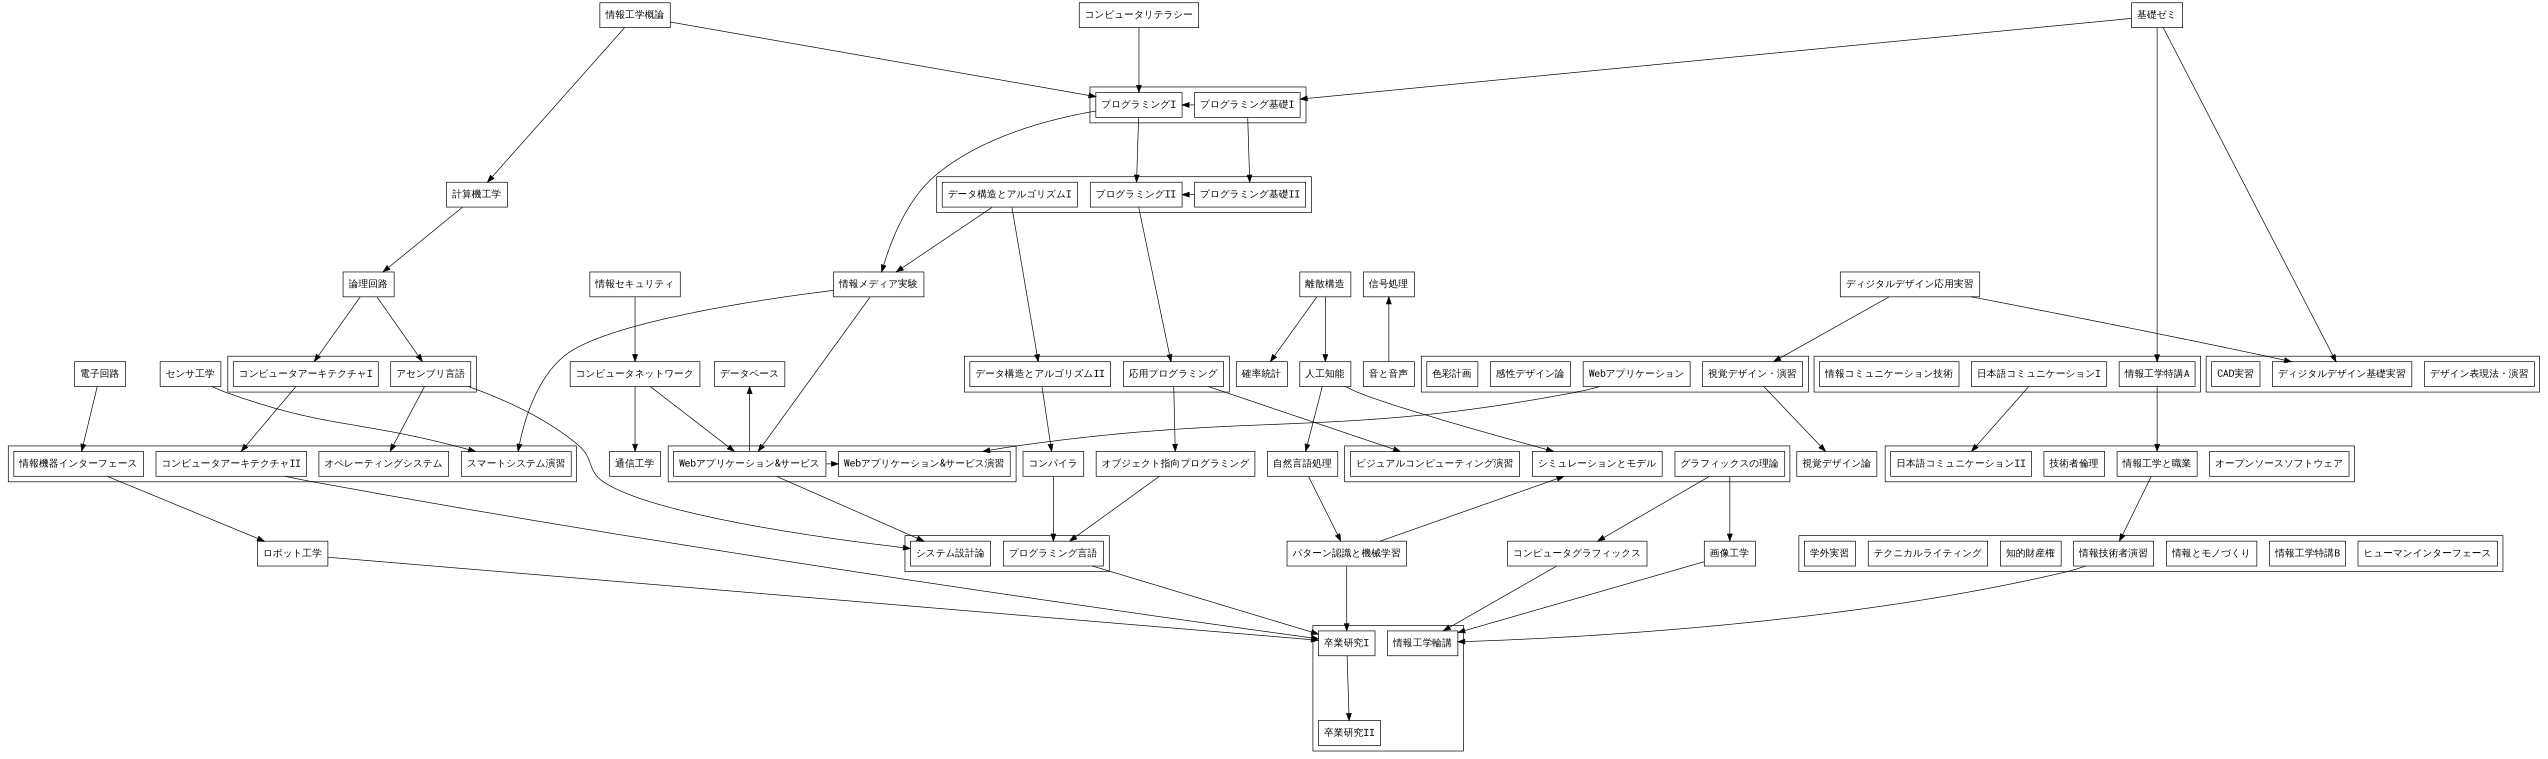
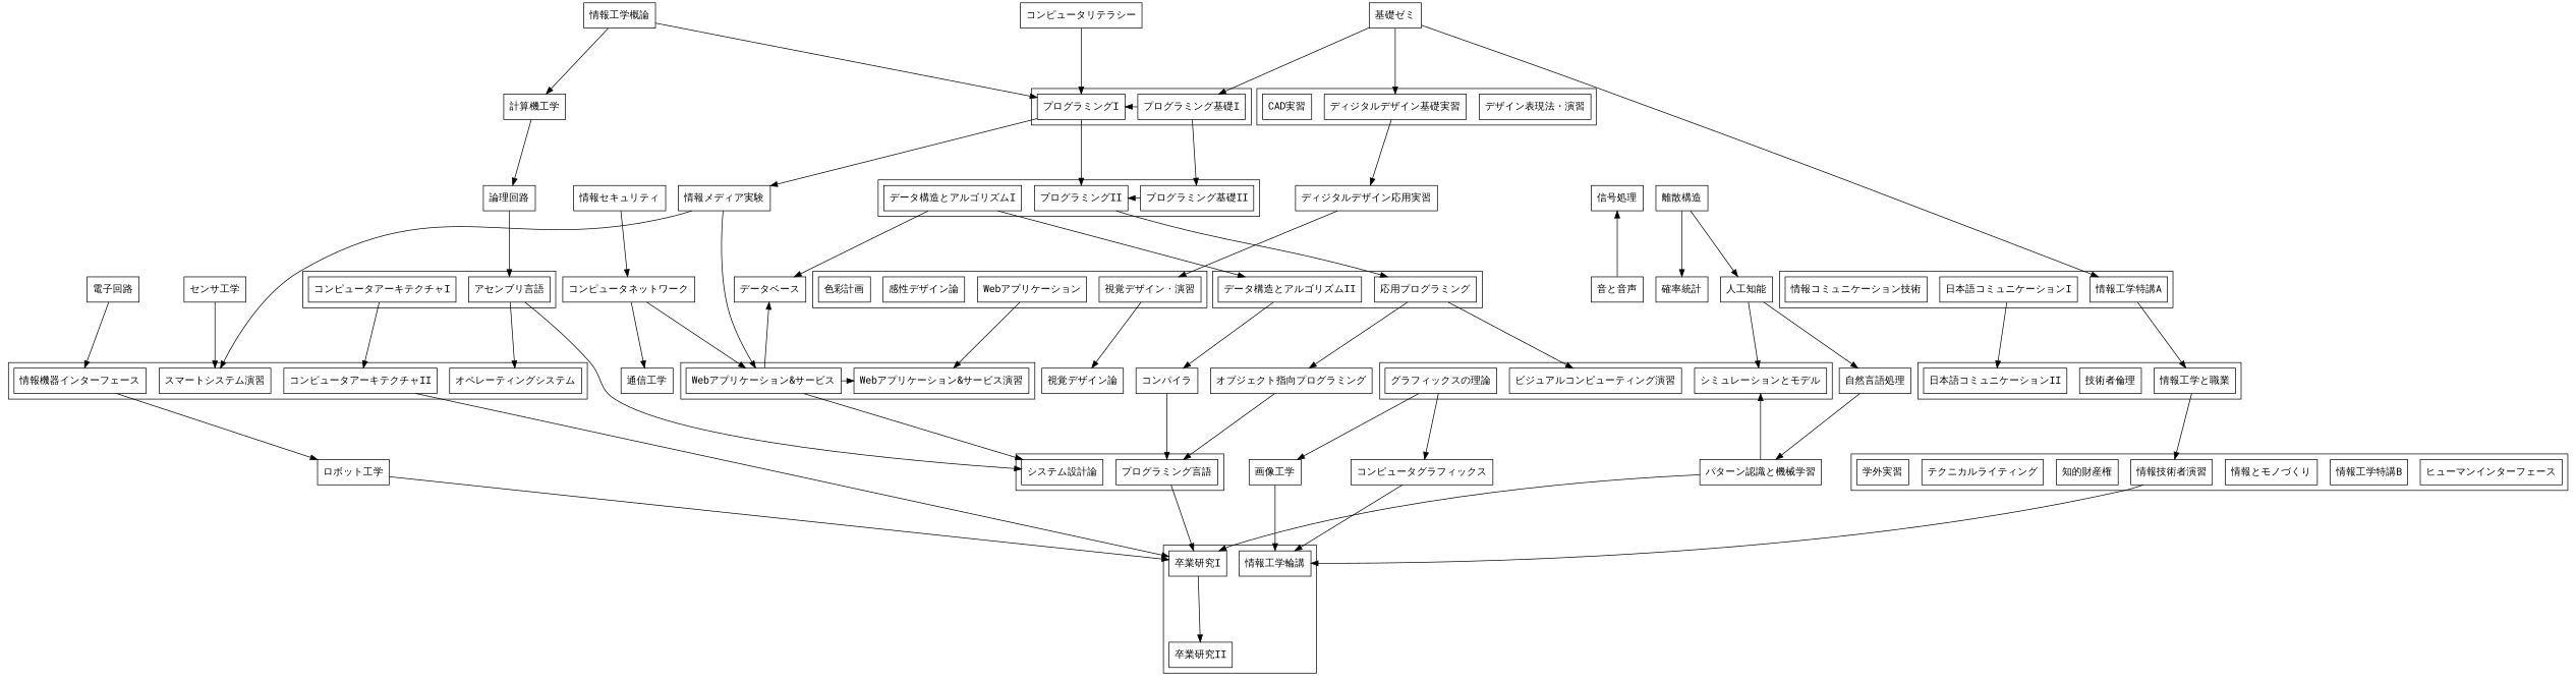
  digraph {
    compound=true
    fontname="Roboto Mono"
    rankdir=TB
    ranksep=1.3
    node [fontname="Roboto Mono" shape=box]
    edge [fontname="Roboto Mono"]
    "情報工学概論"
    "基礎ゼミ"
    "コンピュータリテラシー"
    "論理回路"
    "情報セキュリティ"
    "情報メディア実験"
    "離散構造"
    "信号処理"
    "ディジタルデザイン応用実習"
    "電子回路"
    "センサ工学"
    "コンピュータネットワーク"
    "データベース"
    "確率統計"
    "人工知能"
    "音と音声"
    "通信工学"
    "コンパイラ"
    "オブジェクト指向プログラミング"
    "自然言語処理"
    "視覚デザイン論"
    "ロボット工学"
    "パターン認識と機械学習"
    "画像工学"
    "コンピュータグラフィックス"
    "プログラミング基礎I"
    "プログラミングI"
    "デザイン表現法・演習"
    "ディジタルデザイン基礎実習"
    "CAD実習"
    "情報工学特講A"
    "情報コミュニケーション技術"
    "日本語コミュニケーションI"
    "データ構造とアルゴリズムI"
    "プログラミング基礎II"
    "プログラミングII"
    "アセンブリ言語"
    "コンピュータアーキテクチャI"
    "データ構造とアルゴリズムII"
    "応用プログラミング"
    n41 [label="Webアプリケーション"]
    "視覚デザイン・演習"
    "感性デザイン論"
    "色彩計画"
    "情報機器インターフェース"
    "コンピュータアーキテクチャII"
    "オペレーティングシステム"
    "スマートシステム演習"
    "Webアプリケーション&サービス"
    "Webアプリケーション&サービス演習"
    "ビジュアルコンピューティング演習"
    "シミュレーションとモデル"
    "グラフィックスの理論"
-   "オープンソースソフトウェア"
    "情報工学と職業"
    "技術者倫理"
    "日本語コミュニケーションII"
    "システム設計論"
    "プログラミング言語"
    "ヒューマンインターフェース"
    "情報工学特講B"
    "情報とモノづくり"
    "情報技術者演習"
    "知的財産権"
    "テクニカルライティング"
    "学外実習"
    "卒業研究I"
    "卒業研究II"
    "情報工学輪講"
    "計算機工学"
    subgraph sub_1 {
      rank=same
      "情報工学概論"
      "基礎ゼミ"
      "コンピュータリテラシー"
    }
    subgraph sub_2 {
      rank=same
      "論理回路"
      "情報セキュリティ"
      "情報メディア実験"
      "離散構造"
      "信号処理"
      "ディジタルデザイン応用実習"
    }
    subgraph sub_3 {
      rank=same
      "電子回路"
      "センサ工学"
      "コンピュータネットワーク"
      "データベース"
      "確率統計"
      "人工知能"
      "音と音声"
    }
    subgraph sub_4 {
      rank=same
      "通信工学"
      "コンパイラ"
      "オブジェクト指向プログラミング"
      "自然言語処理"
      "視覚デザイン論"
    }
    subgraph sub_5 {
      rank=same
      "ロボット工学"
      "パターン認識と機械学習"
      "画像工学"
      "コンピュータグラフィックス"
    }
    subgraph cluster_6 {
      "プログラミング基礎I"
      "プログラミングI"
    }
    subgraph cluster_7 {
      "デザイン表現法・演習"
      "ディジタルデザイン基礎実習"
      "CAD実習"
    }
    subgraph cluster_8 {
      "情報工学特講A"
      "情報コミュニケーション技術"
      "日本語コミュニケーションI"
    }
    subgraph cluster_9 {
      "データ構造とアルゴリズムI"
      "プログラミング基礎II"
      "プログラミングII"
    }
    subgraph cluster_10 {
      "アセンブリ言語"
      "コンピュータアーキテクチャI"
    }
    subgraph cluster_11 {
      "データ構造とアルゴリズムII"
      "応用プログラミング"
    }
    subgraph cluster_12 {
      n41
      "視覚デザイン・演習"
      "感性デザイン論"
      "色彩計画"
    }
    subgraph cluster_13 {
      "情報機器インターフェース"
      "コンピュータアーキテクチャII"
      "オペレーティングシステム"
      "スマートシステム演習"
    }
    subgraph cluster_14 {
      "Webアプリケーション&サービス"
      "Webアプリケーション&サービス演習"
    }
    subgraph cluster_15 {
      "ビジュアルコンピューティング演習"
      "シミュレーションとモデル"
      "グラフィックスの理論"
    }
    subgraph cluster_16 {
-     "オープンソースソフトウェア"
      "情報工学と職業"
      "技術者倫理"
      "日本語コミュニケーションII"
    }
    subgraph cluster_17 {
      "システム設計論"
      "プログラミング言語"
    }
    subgraph cluster_18 {
      "ヒューマンインターフェース"
      "情報工学特講B"
      "情報とモノづくり"
      "情報技術者演習"
      "知的財産権"
      "テクニカルライティング"
      "学外実習"
    }
    subgraph cluster_19 {
      "卒業研究I"
      "卒業研究II"
      "情報工学輪講"
    }
    "情報工学概論" -> "情報セキュリティ" [style=invis]
    "情報工学概論" -> "プログラミングI"
    "情報工学概論" -> "計算機工学"
    "基礎ゼミ" -> "プログラミング基礎I"
    "基礎ゼミ" -> "ディジタルデザイン基礎実習"
    "基礎ゼミ" -> "情報工学特講A"
    "コンピュータリテラシー" -> "プログラミングI"
    "論理回路" -> "電子回路" [style=invis]
    "論理回路" -> "アセンブリ言語"
-   "論理回路" -> "コンピュータアーキテクチャI"
    "情報セキュリティ" -> "コンピュータネットワーク"
    "情報メディア実験" -> "スマートシステム演習"
    "情報メディア実験" -> "Webアプリケーション&サービス"
    "離散構造" -> "確率統計"
    "離散構造" -> "人工知能"
    "離散構造" -> "音と音声" [style=invis]
    "離散構造" -> "情報コミュニケーション技術" [style=invis]
    "離散構造" -> "応用プログラミング" [style=invis]
    "ディジタルデザイン応用実習" -> "視覚デザイン・演習"
    "電子回路" -> "情報機器インターフェース"
    "センサ工学" -> "スマートシステム演習"
    "コンピュータネットワーク" -> "通信工学"
    "コンピュータネットワーク" -> "スマートシステム演習" [style=invis]
    "コンピュータネットワーク" -> "Webアプリケーション&サービス"
    "人工知能" -> "自然言語処理"
    "人工知能" -> "シミュレーションとモデル"
    "音と音声" -> "信号処理"
    "音と音声" -> "シミュレーションとモデル" [style=invis]
    "コンパイラ" -> "プログラミング言語"
    "オブジェクト指向プログラミング" -> "プログラミング言語"
    "自然言語処理" -> "パターン認識と機械学習"
    "視覚デザイン論" -> "画像工学" [style=invis]
    "ロボット工学" -> "卒業研究I"
    "パターン認識と機械学習" -> "シミュレーションとモデル"
    "パターン認識と機械学習" -> "卒業研究I"
    "画像工学" -> "情報工学輪講"
    "コンピュータグラフィックス" -> "情報工学輪講"
    "プログラミング基礎I" -> "離散構造" [style=invis]
    "プログラミング基礎I" -> "プログラミングI" [constraint=false]
    "プログラミング基礎I" -> "プログラミング基礎II"
    "プログラミングI" -> "情報メディア実験"
    "プログラミングI" -> "プログラミングII"
-   "ディジタルデザイン応用実習" -> "ディジタルデザイン基礎実習"
+   "ディジタルデザイン基礎実習" -> "ディジタルデザイン応用実習"
    "情報工学特講A" -> "情報工学と職業"
    "日本語コミュニケーションI" -> "日本語コミュニケーションII"
-   "データ構造とアルゴリズムI" -> "情報メディア実験"
+   "データ構造とアルゴリズムI" -> "データベース"
    "データ構造とアルゴリズムI" -> "データ構造とアルゴリズムII"
    "プログラミング基礎II" -> "プログラミングII" [constraint=false]
    "プログラミングII" -> "応用プログラミング"
    "アセンブリ言語" -> "オペレーティングシステム"
    "アセンブリ言語" -> "システム設計論"
    "コンピュータアーキテクチャI" -> "コンピュータアーキテクチャII"
    "データ構造とアルゴリズムII" -> "コンパイラ"
    "応用プログラミング" -> "オブジェクト指向プログラミング"
    "応用プログラミング" -> "ビジュアルコンピューティング演習"
    n41 -> "Webアプリケーション&サービス演習"
    "視覚デザイン・演習" -> "視覚デザイン論"
    "情報機器インターフェース" -> "ロボット工学"
    "コンピュータアーキテクチャII" -> "卒業研究I"
    "Webアプリケーション&サービス" -> "データベース"
    "Webアプリケーション&サービス" -> "Webアプリケーション&サービス演習" [constraint=false]
    "Webアプリケーション&サービス" -> "システム設計論"
    "グラフィックスの理論" -> "画像工学"
    "グラフィックスの理論" -> "コンピュータグラフィックス"
    "情報工学と職業" -> "情報技術者演習"
    "プログラミング言語" -> "卒業研究I"
    "情報技術者演習" -> "情報工学輪講"
    "卒業研究I" -> "卒業研究II"
    "計算機工学" -> "論理回路"
  }
